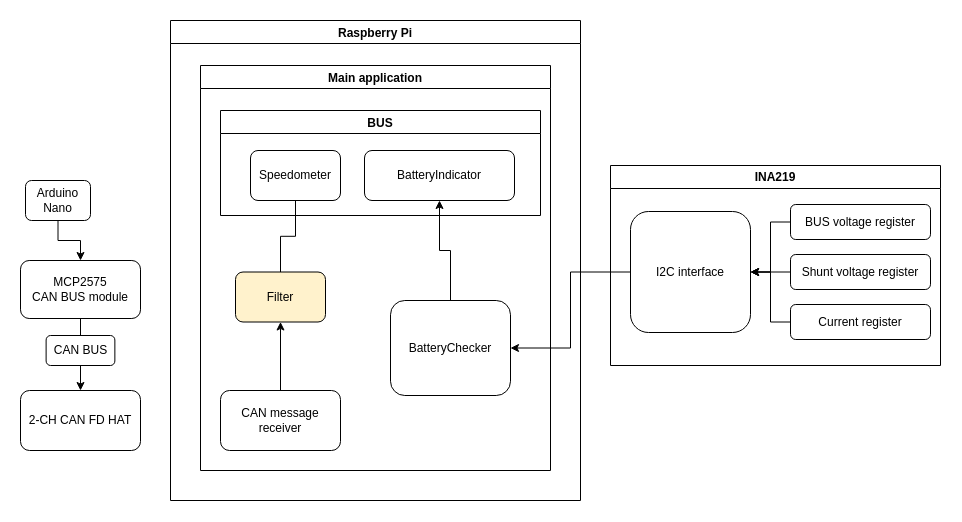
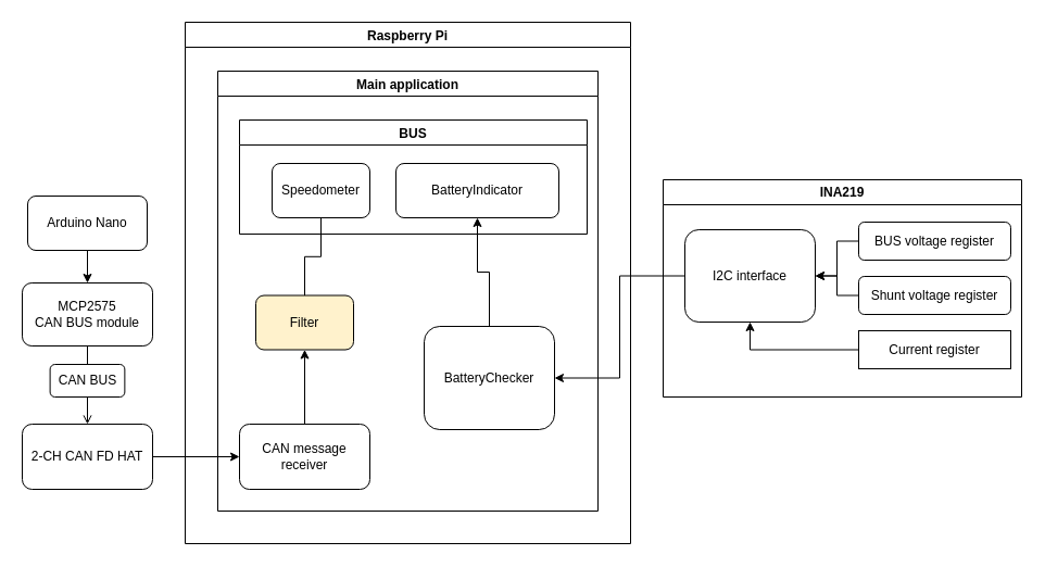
  <mxCell id="0" />
  <mxCell id="1" parent="0" />
  <mxCell id="2" value="" style="edgeStyle=orthogonalEdgeStyle;rounded=0;orthogonalLoop=1;jettySize=auto;html=1;" edge="1" parent="1" source="3" target="5"><mxGeometry relative="1" as="geometry" /></mxCell>
- <mxCell id="3" value="Arduino Nano" style="rounded=1;whiteSpace=wrap;html=1;" vertex="1" parent="1"><mxGeometry x="25" y="180" width="65" height="40" as="geometry" /></mxCell>
- <mxCell id="4" style="edgeStyle=orthogonalEdgeStyle;rounded=0;orthogonalLoop=1;jettySize=auto;html=1;entryX=0.5;entryY=0;entryDx=0;entryDy=0;" edge="1" parent="1" source="5" target="7"><mxGeometry relative="1" as="geometry" /></mxCell>
+ <mxCell id="3" value="Arduino Nano" style="rounded=1;whiteSpace=wrap;html=1;" vertex="1" parent="1"><mxGeometry x="25" y="180" width="110" height="50" as="geometry" /></mxCell>
+ <mxCell id="4" style="edgeStyle=orthogonalEdgeStyle;rounded=0;orthogonalLoop=1;jettySize=auto;html=1;entryX=0.5;entryY=0;entryDx=0;entryDy=0;endArrow=open;" edge="1" parent="1" source="5" target="7"><mxGeometry relative="1" as="geometry" /></mxCell>
  <mxCell id="5" value="MCP2575&lt;div&gt;CAN BUS module&lt;/div&gt;" style="rounded=1;whiteSpace=wrap;html=1;" vertex="1" parent="1"><mxGeometry x="20" y="260" width="120" height="58" as="geometry" /></mxCell>
+ <mxCell id="6" style="edgeStyle=orthogonalEdgeStyle;rounded=0;orthogonalLoop=1;jettySize=auto;html=1;entryX=0;entryY=0.5;entryDx=0;entryDy=0;" edge="1" parent="1" source="7" target="12"><mxGeometry relative="1" as="geometry" /></mxCell>
  <mxCell id="7" value="2-CH CAN FD HAT" style="rounded=1;whiteSpace=wrap;html=1;" vertex="1" parent="1"><mxGeometry x="20" y="390" width="120" height="60" as="geometry" /></mxCell>
  <mxCell id="8" value="CAN BUS" style="rounded=1;whiteSpace=wrap;html=1;" vertex="1" parent="1"><mxGeometry x="45.62" y="335" width="68.75" height="30" as="geometry" /></mxCell>
  <mxCell id="9" value="Raspberry Pi" style="swimlane;" vertex="1" parent="1"><mxGeometry x="170" y="20" width="410" height="480" as="geometry" /></mxCell>
  <mxCell id="10" value="Main application" style="swimlane;" vertex="1" parent="9"><mxGeometry x="30" y="45" width="350" height="405" as="geometry" /></mxCell>
  <mxCell id="11" value="" style="edgeStyle=orthogonalEdgeStyle;rounded=0;orthogonalLoop=1;jettySize=auto;html=1;" edge="1" parent="10" source="12" target="14"><mxGeometry relative="1" as="geometry" /></mxCell>
  <mxCell id="12" value="CAN message receiver" style="rounded=1;whiteSpace=wrap;html=1;" vertex="1" parent="10"><mxGeometry x="20" y="325" width="120" height="60" as="geometry" /></mxCell>
  <mxCell id="13" style="edgeStyle=orthogonalEdgeStyle;rounded=0;orthogonalLoop=1;jettySize=auto;html=1;entryX=0.5;entryY=1;entryDx=0;entryDy=0;endArrow=none;" edge="1" parent="10" source="14" target="16"><mxGeometry relative="1" as="geometry"><mxPoint x="97.5" y="160" as="targetPoint" /></mxGeometry></mxCell>
  <mxCell id="14" value="Filter" style="rounded=1;whiteSpace=wrap;html=1;fillColor=#fff2cc;" vertex="1" parent="10"><mxGeometry x="35" y="206.5" width="90" height="50" as="geometry" /></mxCell>
  <mxCell id="15" value="BUS" style="swimlane;" vertex="1" parent="10"><mxGeometry x="20" y="45" width="320" height="105" as="geometry" /></mxCell>
  <mxCell id="16" value="Speedometer" style="rounded=1;whiteSpace=wrap;html=1;" vertex="1" parent="15"><mxGeometry x="30" y="40" width="90" height="50" as="geometry" /></mxCell>
  <mxCell id="17" value="BatteryIndicator" style="rounded=1;whiteSpace=wrap;html=1;" vertex="1" parent="15"><mxGeometry x="144" y="40" width="150" height="50" as="geometry" /></mxCell>
  <mxCell id="18" style="edgeStyle=orthogonalEdgeStyle;rounded=0;orthogonalLoop=1;jettySize=auto;html=1;" edge="1" parent="10" source="19" target="17"><mxGeometry relative="1" as="geometry" /></mxCell>
  <mxCell id="19" value="BatteryChecker" style="rounded=1;whiteSpace=wrap;html=1;" vertex="1" parent="10"><mxGeometry x="190" y="235" width="120" height="95" as="geometry" /></mxCell>
  <mxCell id="20" value="INA219" style="swimlane;whiteSpace=wrap;html=1;" vertex="1" parent="1"><mxGeometry x="610" y="165" width="330" height="200" as="geometry" /></mxCell>
  <mxCell id="21" value="" style="edgeStyle=orthogonalEdgeStyle;rounded=0;orthogonalLoop=1;jettySize=auto;html=1;" edge="1" parent="20" source="22" target="27"><mxGeometry relative="1" as="geometry" /></mxCell>
  <mxCell id="22" value="BUS voltage register" style="rounded=1;whiteSpace=wrap;html=1;" vertex="1" parent="20"><mxGeometry x="180" y="39" width="140" height="35" as="geometry" /></mxCell>
  <mxCell id="23" value="" style="edgeStyle=orthogonalEdgeStyle;rounded=0;orthogonalLoop=1;jettySize=auto;html=1;" edge="1" parent="20" source="24" target="27"><mxGeometry relative="1" as="geometry" /></mxCell>
- <mxCell id="24" value="Current register" style="rounded=1;whiteSpace=wrap;html=1;" vertex="1" parent="20"><mxGeometry x="180" y="139" width="140" height="35" as="geometry" /></mxCell>
+ <mxCell id="24" value="Current register" style="whiteSpace=wrap;html=1;rounded=0;" vertex="1" parent="20"><mxGeometry x="180" y="139" width="140" height="35" as="geometry" /></mxCell>
  <mxCell id="25" value="" style="edgeStyle=orthogonalEdgeStyle;rounded=0;orthogonalLoop=1;jettySize=auto;html=1;" edge="1" parent="20" source="26" target="27"><mxGeometry relative="1" as="geometry" /></mxCell>
  <mxCell id="26" value="Shunt voltage register" style="rounded=1;whiteSpace=wrap;html=1;" vertex="1" parent="20"><mxGeometry x="180" y="89" width="140" height="35" as="geometry" /></mxCell>
- <mxCell id="27" value="I2C interface" style="rounded=1;whiteSpace=wrap;html=1;" vertex="1" parent="20"><mxGeometry x="20" y="46" width="120" height="121" as="geometry" /></mxCell>
+ <mxCell id="27" value="I2C interface" style="rounded=1;whiteSpace=wrap;html=1;" vertex="1" parent="20"><mxGeometry x="20" y="46" width="120" height="85" as="geometry" /></mxCell>
  <mxCell id="28" style="edgeStyle=orthogonalEdgeStyle;rounded=0;orthogonalLoop=1;jettySize=auto;html=1;entryX=1;entryY=0.5;entryDx=0;entryDy=0;" edge="1" parent="1" source="27" target="19"><mxGeometry relative="1" as="geometry" /></mxCell>
